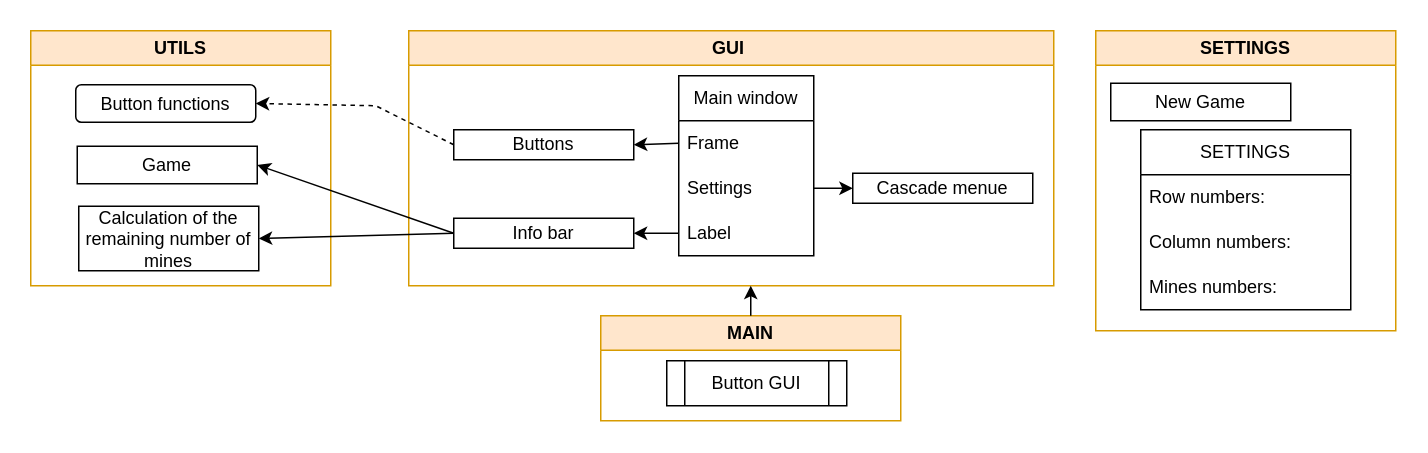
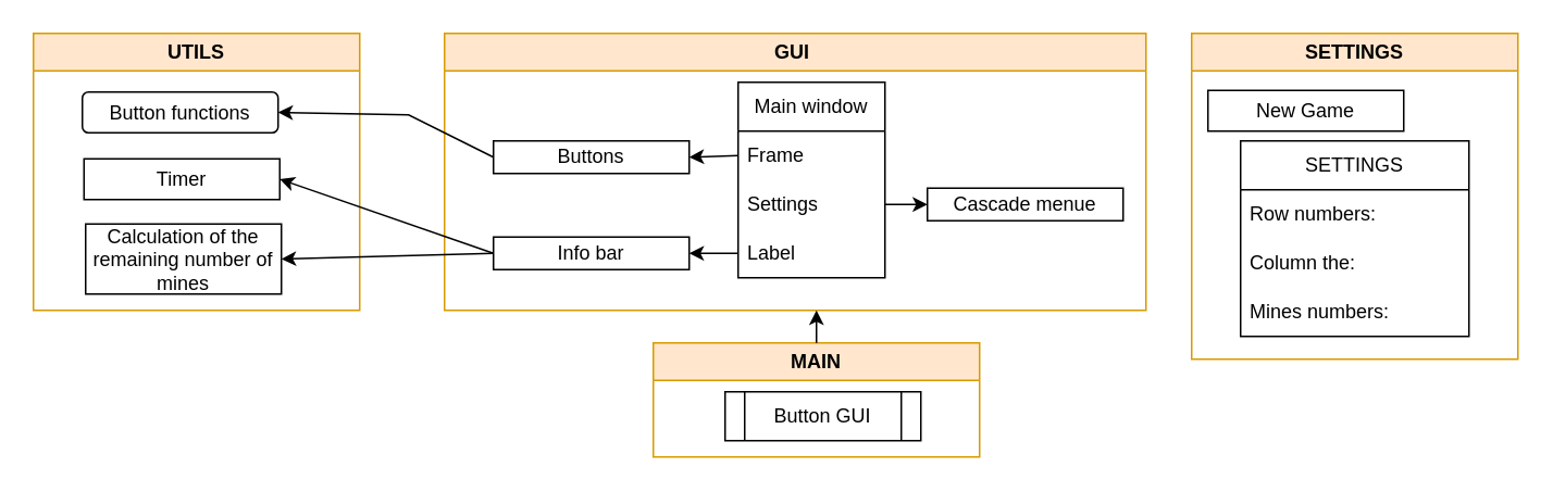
  <mxCell id="0" />
  <mxCell id="1" parent="0" />
  <mxCell id="2" value="GUI&amp;nbsp;" style="swimlane;whiteSpace=wrap;html=1;fillColor=#ffe6cc;strokeColor=#d79b00;" vertex="1" parent="1"><mxGeometry x="272" y="20" width="430" height="170" as="geometry"><mxRectangle x="320" y="80" width="70" height="30" as="alternateBounds" /></mxGeometry></mxCell>
  <mxCell id="3" value="Main window" style="swimlane;fontStyle=0;childLayout=stackLayout;horizontal=1;startSize=30;horizontalStack=0;resizeParent=1;resizeParentMax=0;resizeLast=0;collapsible=1;marginBottom=0;whiteSpace=wrap;html=1;" vertex="1" parent="2"><mxGeometry x="180" y="30" width="90" height="120" as="geometry" /></mxCell>
  <mxCell id="4" value="Frame" style="text;strokeColor=none;fillColor=none;align=left;verticalAlign=middle;spacingLeft=4;spacingRight=4;overflow=hidden;points=[[0,0.5],[1,0.5]];portConstraint=eastwest;rotatable=0;whiteSpace=wrap;html=1;" vertex="1" parent="3"><mxGeometry y="30" width="90" height="30" as="geometry" /></mxCell>
  <mxCell id="5" value="Settings" style="text;strokeColor=none;fillColor=none;align=left;verticalAlign=middle;spacingLeft=4;spacingRight=4;overflow=hidden;points=[[0,0.5],[1,0.5]];portConstraint=eastwest;rotatable=0;whiteSpace=wrap;html=1;" vertex="1" parent="3"><mxGeometry y="60" width="90" height="30" as="geometry" /></mxCell>
  <mxCell id="6" value="Label" style="text;strokeColor=none;fillColor=none;align=left;verticalAlign=middle;spacingLeft=4;spacingRight=4;overflow=hidden;points=[[0,0.5],[1,0.5]];portConstraint=eastwest;rotatable=0;whiteSpace=wrap;html=1;" vertex="1" parent="3"><mxGeometry y="90" width="90" height="30" as="geometry" /></mxCell>
  <mxCell id="7" value="Buttons" style="rounded=0;whiteSpace=wrap;html=1;" vertex="1" parent="2"><mxGeometry x="30" y="66" width="120" height="20" as="geometry" /></mxCell>
  <mxCell id="8" value="Cascade menue" style="rounded=0;whiteSpace=wrap;html=1;" vertex="1" parent="2"><mxGeometry x="296" y="95" width="120" height="20" as="geometry" /></mxCell>
  <mxCell id="9" value="Info bar" style="rounded=0;whiteSpace=wrap;html=1;" vertex="1" parent="2"><mxGeometry x="30" y="125" width="120" height="20" as="geometry" /></mxCell>
  <mxCell id="10" value="" style="endArrow=classic;html=1;rounded=0;exitX=0;exitY=0.5;exitDx=0;exitDy=0;entryX=1;entryY=0.5;entryDx=0;entryDy=0;" edge="1" parent="2" source="4" target="7"><mxGeometry width="50" height="50" relative="1" as="geometry"><mxPoint x="100" y="210" as="sourcePoint" /><mxPoint x="130" y="75" as="targetPoint" /></mxGeometry></mxCell>
  <mxCell id="11" value="" style="endArrow=classic;html=1;rounded=0;exitX=0;exitY=0.5;exitDx=0;exitDy=0;entryX=1;entryY=0.5;entryDx=0;entryDy=0;" edge="1" parent="2" source="6" target="9"><mxGeometry width="50" height="50" relative="1" as="geometry"><mxPoint x="100" y="210" as="sourcePoint" /><mxPoint x="150" y="160" as="targetPoint" /></mxGeometry></mxCell>
  <mxCell id="12" value="" style="endArrow=classic;html=1;rounded=0;exitX=1;exitY=0.5;exitDx=0;exitDy=0;entryX=0;entryY=0.5;entryDx=0;entryDy=0;" edge="1" parent="2" source="5" target="8"><mxGeometry width="50" height="50" relative="1" as="geometry"><mxPoint x="148" y="210" as="sourcePoint" /><mxPoint x="198" y="160" as="targetPoint" /></mxGeometry></mxCell>
  <mxCell id="13" value="MAIN" style="swimlane;whiteSpace=wrap;html=1;fillColor=#ffe6cc;strokeColor=#d79b00;" vertex="1" parent="1"><mxGeometry x="400" y="210" width="200" height="70" as="geometry" /></mxCell>
  <mxCell id="14" value="Button GUI" style="shape=process;whiteSpace=wrap;html=1;backgroundOutline=1;" vertex="1" parent="13"><mxGeometry x="44" y="30" width="120" height="30" as="geometry" /></mxCell>
  <mxCell id="15" value="" style="endArrow=classic;html=1;rounded=0;exitX=0.5;exitY=0;exitDx=0;exitDy=0;" edge="1" parent="1" source="13"><mxGeometry width="50" height="50" relative="1" as="geometry"><mxPoint x="420" y="230" as="sourcePoint" /><mxPoint x="500" y="190" as="targetPoint" /></mxGeometry></mxCell>
  <mxCell id="16" value="UTILS" style="swimlane;whiteSpace=wrap;html=1;fillColor=#ffe6cc;strokeColor=#d79b00;" vertex="1" parent="1"><mxGeometry x="20" y="20" width="200" height="170" as="geometry" /></mxCell>
  <mxCell id="17" value="Button functions" style="whiteSpace=wrap;html=1;rounded=1;" vertex="1" parent="16"><mxGeometry x="30" y="36" width="120" height="25" as="geometry" /></mxCell>
- <mxCell id="18" value="" style="endArrow=classic;html=1;rounded=0;entryX=1;entryY=0.5;entryDx=0;entryDy=0;exitX=0;exitY=0.5;exitDx=0;exitDy=0;dashed=1;" edge="1" parent="1" source="7" target="17"><mxGeometry width="50" height="50" relative="1" as="geometry"><mxPoint x="300" y="100" as="sourcePoint" /><mxPoint x="470" y="180" as="targetPoint" /><Array as="points"><mxPoint x="250" y="70" /></Array></mxGeometry></mxCell>
- <mxCell id="19" value="Game" style="rounded=0;whiteSpace=wrap;html=1;" vertex="1" parent="1"><mxGeometry x="51" y="97" width="120" height="25" as="geometry" /></mxCell>
+ <mxCell id="18" value="" style="endArrow=classic;html=1;rounded=0;entryX=1;entryY=0.5;entryDx=0;entryDy=0;exitX=0;exitY=0.5;exitDx=0;exitDy=0;" edge="1" parent="1" source="7" target="17"><mxGeometry width="50" height="50" relative="1" as="geometry"><mxPoint x="300" y="100" as="sourcePoint" /><mxPoint x="470" y="180" as="targetPoint" /><Array as="points"><mxPoint x="250" y="70" /></Array></mxGeometry></mxCell>
+ <mxCell id="19" value="Timer" style="rounded=0;whiteSpace=wrap;html=1;" vertex="1" parent="1"><mxGeometry x="51" y="97" width="120" height="25" as="geometry" /></mxCell>
  <mxCell id="20" value="Calculation of the remaining number of mines" style="rounded=0;whiteSpace=wrap;html=1;" vertex="1" parent="1"><mxGeometry x="52" y="137" width="120" height="43" as="geometry" /></mxCell>
  <mxCell id="21" value="" style="endArrow=classic;html=1;rounded=0;entryX=1;entryY=0.5;entryDx=0;entryDy=0;exitX=0;exitY=0.5;exitDx=0;exitDy=0;" edge="1" parent="1" source="9" target="19"><mxGeometry width="50" height="50" relative="1" as="geometry"><mxPoint x="420" y="230" as="sourcePoint" /><mxPoint x="470" y="180" as="targetPoint" /></mxGeometry></mxCell>
  <mxCell id="22" value="" style="endArrow=classic;html=1;rounded=0;entryX=1;entryY=0.5;entryDx=0;entryDy=0;exitX=0;exitY=0.5;exitDx=0;exitDy=0;" edge="1" parent="1" source="9" target="20"><mxGeometry width="50" height="50" relative="1" as="geometry"><mxPoint x="420" y="230" as="sourcePoint" /><mxPoint x="470" y="180" as="targetPoint" /></mxGeometry></mxCell>
  <mxCell id="23" value="SETTINGS" style="swimlane;whiteSpace=wrap;html=1;fillColor=#ffe6cc;strokeColor=#d79b00;" vertex="1" parent="1"><mxGeometry x="730" y="20" width="200" height="200" as="geometry" /></mxCell>
  <mxCell id="24" value="New Game" style="rounded=0;whiteSpace=wrap;html=1;" vertex="1" parent="23"><mxGeometry x="10" y="35" width="120" height="25" as="geometry" /></mxCell>
  <mxCell id="25" value="SETTINGS" style="swimlane;fontStyle=0;childLayout=stackLayout;horizontal=1;startSize=30;horizontalStack=0;resizeParent=1;resizeParentMax=0;resizeLast=0;collapsible=1;marginBottom=0;whiteSpace=wrap;html=1;" vertex="1" parent="23"><mxGeometry x="30" y="66" width="140" height="120" as="geometry" /></mxCell>
  <mxCell id="26" value="Row numbers:" style="text;strokeColor=none;fillColor=none;align=left;verticalAlign=middle;spacingLeft=4;spacingRight=4;overflow=hidden;points=[[0,0.5],[1,0.5]];portConstraint=eastwest;rotatable=0;whiteSpace=wrap;html=1;" vertex="1" parent="25"><mxGeometry y="30" width="140" height="30" as="geometry" /></mxCell>
- <mxCell id="27" value="Column numbers:" style="text;strokeColor=none;fillColor=none;align=left;verticalAlign=middle;spacingLeft=4;spacingRight=4;overflow=hidden;points=[[0,0.5],[1,0.5]];portConstraint=eastwest;rotatable=0;whiteSpace=wrap;html=1;" vertex="1" parent="25"><mxGeometry y="60" width="140" height="30" as="geometry" /></mxCell>
+ <mxCell id="27" value="Column the:" style="text;strokeColor=none;fillColor=none;align=left;verticalAlign=middle;spacingLeft=4;spacingRight=4;overflow=hidden;points=[[0,0.5],[1,0.5]];portConstraint=eastwest;rotatable=0;whiteSpace=wrap;html=1;" vertex="1" parent="25"><mxGeometry y="60" width="140" height="30" as="geometry" /></mxCell>
  <mxCell id="28" value="Mines numbers:" style="text;strokeColor=none;fillColor=none;align=left;verticalAlign=middle;spacingLeft=4;spacingRight=4;overflow=hidden;points=[[0,0.5],[1,0.5]];portConstraint=eastwest;rotatable=0;whiteSpace=wrap;html=1;" vertex="1" parent="25"><mxGeometry y="90" width="140" height="30" as="geometry" /></mxCell>
